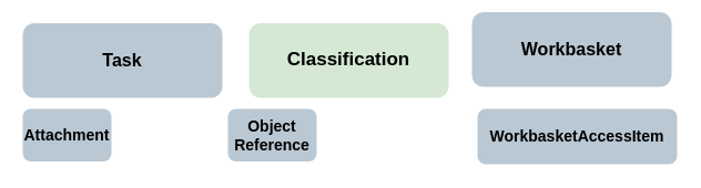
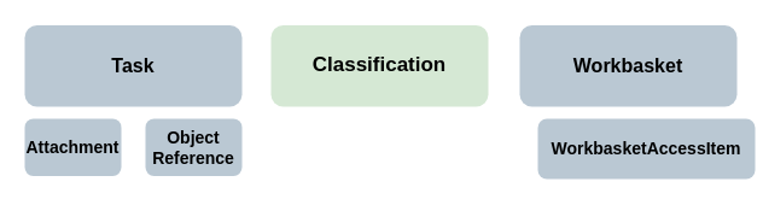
  <mxCell id="0" />
  <mxCell id="1" parent="0" />
  <mxCell id="2" value="&lt;b&gt;&lt;font style=&quot;font-size: 17px&quot;&gt;Classification&lt;/font&gt;&lt;/b&gt;" style="rounded=1;whiteSpace=wrap;html=1;fillColor=#d5e8d4;strokeColor=none;" parent="1" vertex="1"><mxGeometry x="224" y="20.5" width="180" height="67.5" as="geometry" /></mxCell>
- <mxCell id="3" value="&lt;b&gt;&lt;font style=&quot;font-size: 16px&quot;&gt;Workbasket&lt;/font&gt;&lt;/b&gt;" style="rounded=1;whiteSpace=wrap;html=1;fillColor=#bac8d3;strokeColor=none;" parent="1" vertex="1"><mxGeometry x="425" y="10.5" width="180" height="67.5" as="geometry" /></mxCell>
+ <mxCell id="3" value="&lt;b&gt;&lt;font style=&quot;font-size: 16px&quot;&gt;Workbasket&lt;/font&gt;&lt;/b&gt;" style="rounded=1;whiteSpace=wrap;html=1;fillColor=#bac8d3;strokeColor=none;" parent="1" vertex="1"><mxGeometry x="430" y="20.5" width="180" height="67.5" as="geometry" /></mxCell>
  <mxCell id="4" value="&lt;b&gt;&lt;font style=&quot;font-size: 14px&quot;&gt;Attachment&lt;/font&gt;&lt;/b&gt;" style="rounded=1;whiteSpace=wrap;html=1;fillColor=#bac8d3;strokeColor=none;" parent="1" vertex="1"><mxGeometry x="20" y="98" width="80" height="47.5" as="geometry" /></mxCell>
- <mxCell id="5" value="&lt;b&gt;&lt;font style=&quot;font-size: 14px&quot;&gt;Object Reference&lt;/font&gt;&lt;/b&gt;" style="rounded=1;whiteSpace=wrap;html=1;fillColor=#bac8d3;strokeColor=none;" parent="1" vertex="1"><mxGeometry x="205" y="98" width="80" height="47.5" as="geometry" /></mxCell>
- <mxCell id="6" value="&lt;b&gt;&lt;font style=&quot;font-size: 14px&quot;&gt;WorkbasketAccessItem&lt;/font&gt;&lt;/b&gt;" style="rounded=1;whiteSpace=wrap;html=1;fillColor=#bac8d3;strokeColor=none;" parent="1" vertex="1"><mxGeometry x="430" y="98" width="180" height="50" as="geometry" /></mxCell>
+ <mxCell id="5" value="&lt;b&gt;&lt;font style=&quot;font-size: 14px&quot;&gt;Object Reference&lt;/font&gt;&lt;/b&gt;" style="rounded=1;whiteSpace=wrap;html=1;fillColor=#bac8d3;strokeColor=none;" parent="1" vertex="1"><mxGeometry x="120" y="98" width="80" height="47.5" as="geometry" /></mxCell>
+ <mxCell id="6" value="&lt;b&gt;&lt;font style=&quot;font-size: 14px&quot;&gt;WorkbasketAccessItem&lt;/font&gt;&lt;/b&gt;" style="rounded=1;whiteSpace=wrap;html=1;fillColor=#bac8d3;strokeColor=none;" parent="1" vertex="1"><mxGeometry x="445" y="98" width="180" height="50" as="geometry" /></mxCell>
  <mxCell id="7" value="&lt;b&gt;&lt;font style=&quot;font-size: 16px&quot;&gt;Task&lt;/font&gt;&lt;/b&gt;" style="rounded=1;whiteSpace=wrap;html=1;fillColor=#bac8d3;strokeColor=none;" parent="1" vertex="1"><mxGeometry x="20" y="20.5" width="180" height="67.5" as="geometry" /></mxCell>
